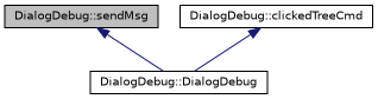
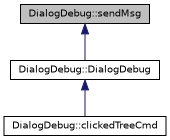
  digraph {
    rankdir=TB
    node [color=black fillcolor=white fontname=Helvetica fontsize=10 shape=record style=filled]
    edge [color=midnightblue dir=back fontname=Helvetica fontsize=10 labelfontname=Helvetica labelfontsize=10 style=solid]
    n1 [fillcolor=grey75 fontcolor=black height=0.2 label="DialogDebug::sendMsg" width=0.4]
    n2 [height=0.2 label="DialogDebug::DialogDebug" width=0.4]
    n3 [height=0.2 label="DialogDebug::clickedTreeCmd" width=0.4]
    n1 -> n2
-   n3 -> n2
+   n2 -> n3
  }
